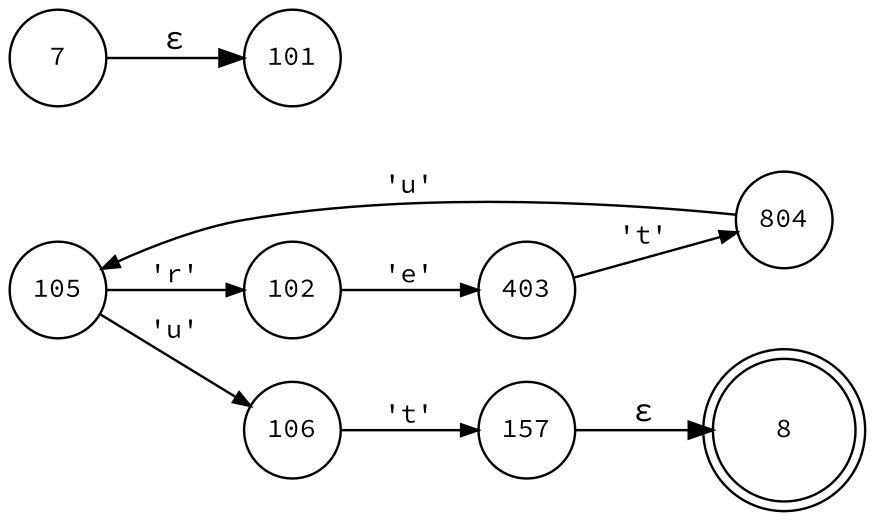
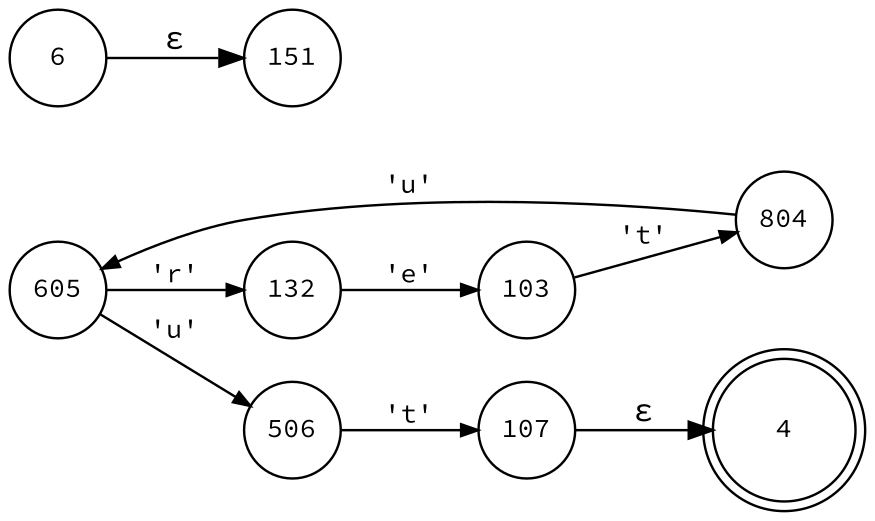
  digraph {
    fontname="Source Code Pro"
    rankdir=LR
    node [fixedsize=true fontname="Source Code Pro" fontsize=11 shape=circle peripheries=1]
    edge [arrowhead=normal arrowsize=.7 fontname="Source Code Pro" fontsize=11]
-   n1 [label=8 shape=doublecircle width=.6 peripheries=""]
-   n2 [label=101 width=.55]
-   n3 [label=102 width=.55]
-   n4 [label=403 width=.55]
+   n1 [label=4 shape=doublecircle width=.6 peripheries=""]
+   n2 [label=151 width=.55]
+   n3 [label=132 width=.55]
+   n4 [label=103 width=.55]
    n5 [label=804 width=.55]
-   n6 [label=7 width=.55]
-   n7 [label=105 width=.55]
-   n8 [label=106 width=.55]
-   n9 [label=157 width=.55]
+   n6 [label=6 width=.55]
+   n7 [label=605 width=.55]
+   n8 [label=506 width=.55]
+   n9 [label=107 width=.55]
    n3 -> n4 [label="'e'"]
    n4 -> n5 [label="'t'"]
    n5 -> n7 [label="'u'"]
    n6 -> n2 [label="&epsilon;" arrowhead="" arrowsize="" fontsize=""]
    n7 -> n3 [label="'r'"]
    n7 -> n8 [label="'u'"]
    n8 -> n9 [label="'t'"]
    n9 -> n1 [label="&epsilon;" arrowhead="" arrowsize="" fontsize=""]
  }
